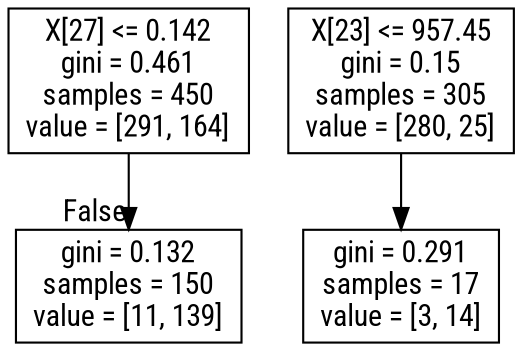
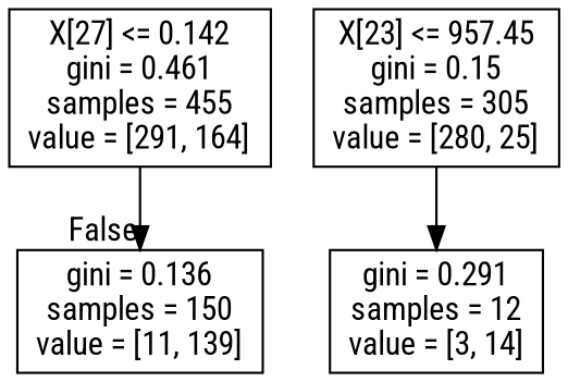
  digraph {
    fontname="Roboto Condensed"
    node [fontname="Roboto Condensed" shape=box]
    edge [fontname="Roboto Condensed"]
-   n1 [label="X[27] <= 0.142\ngini = 0.461\nsamples = 450\nvalue = [291, 164]"]
-   n2 [label="gini = 0.132\nsamples = 150\nvalue = [11, 139]"]
+   n1 [label="X[27] <= 0.142\ngini = 0.461\nsamples = 455\nvalue = [291, 164]"]
+   n2 [label="gini = 0.136\nsamples = 150\nvalue = [11, 139]"]
    n3 [label="X[23] <= 957.45\ngini = 0.15\nsamples = 305\nvalue = [280, 25]"]
-   n4 [label="gini = 0.291\nsamples = 17\nvalue = [3, 14]"]
+   n4 [label="gini = 0.291\nsamples = 12\nvalue = [3, 14]"]
    n1 -> n2 [headlabel=False labelangle=-45 labeldistance=2.5]
    n3 -> n4
  }
